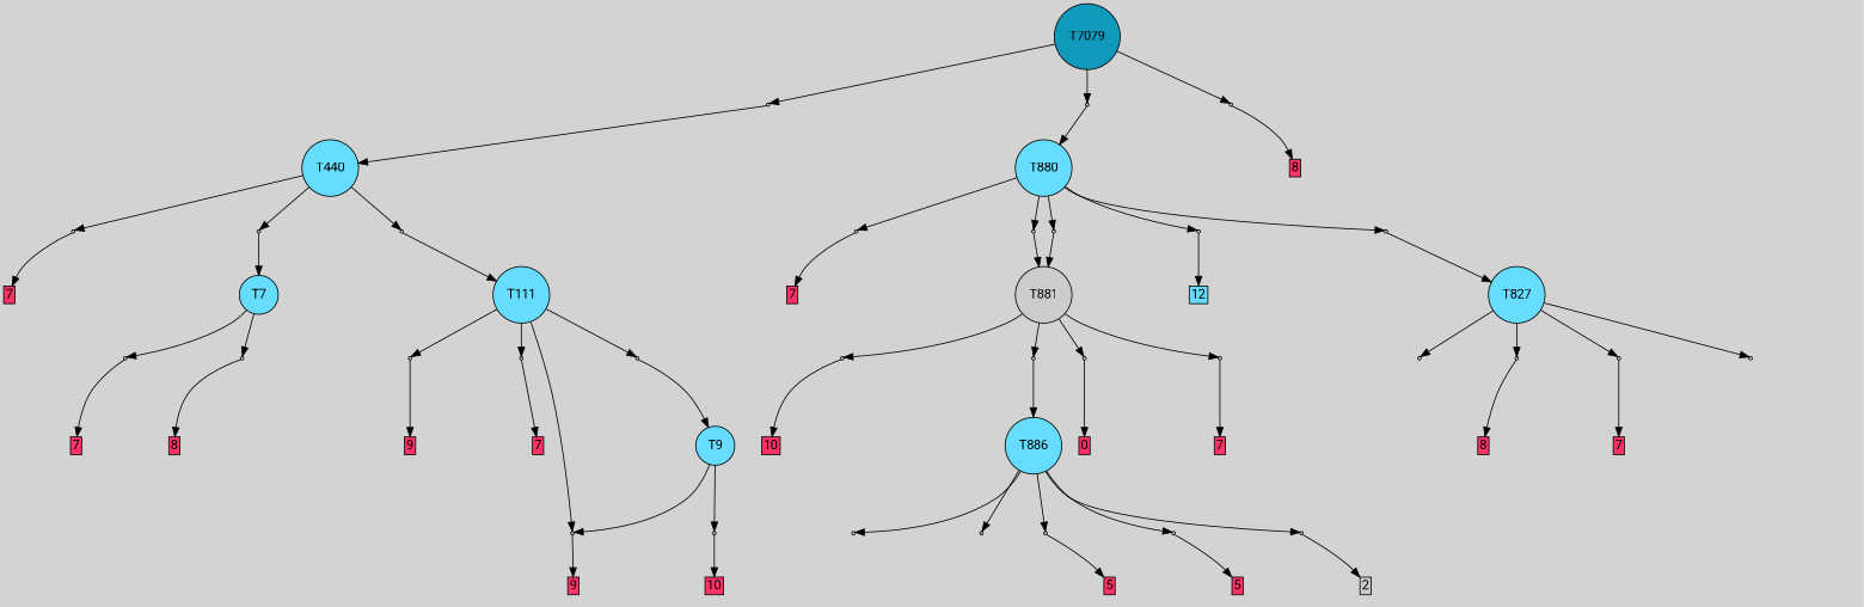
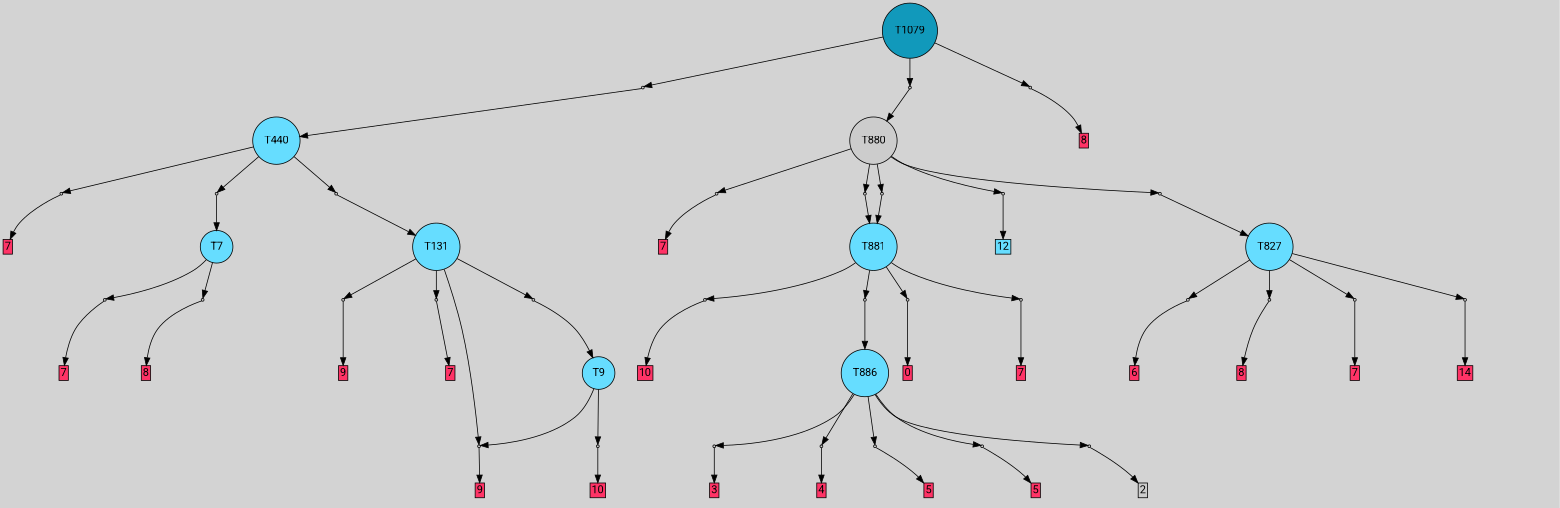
  digraph {
    bgcolor=lightgray
    fontname=Roboto
    node [fillcolor="#cccccc" fontname=Roboto shape=box style=filled]
    edge [fontname=Roboto]
-   T1079 [fillcolor="#1199bb" shape=circle label=T7079]
+   T1079 [fillcolor="#1199bb" shape=circle]
    P24719 [shape=point]
    P24720 [shape=point]
    P24721 [shape=point]
    T7 [fillcolor="#66ddff" shape=circle]
    P24691 [shape=point]
    P24692 [shape=point]
    I24691 [style=invis fillcolor=""]
    n9 [fillcolor="#ff3366" height=0 label=7 margin=0.03 width=0]
    n10 [label="10|0&2|0#1|0&#92;n" style=invis fillcolor=""]
    n11 [fillcolor="#ff3366" height=0 label=8 margin=0.03 width=0]
    T9 [fillcolor="#66ddff" shape=circle]
    P24693 [shape=point]
    P24694 [shape=point]
    n15 [label="11|4&2|0#1|6&#92;n2|0&2|0#0|4&#92;n" style=invis fillcolor=""]
    n16 [fillcolor="#ff3366" height=0 label=9 margin=0.03 width=0]
    n17 [label="11|0&2|0#2|5&#92;n" style=invis fillcolor=""]
    n18 [fillcolor="#ff3366" height=0 label=10 margin=0.03 width=0]
-   T111 [fillcolor="#66ddff" shape=circle]
+   T111 [fillcolor="#66ddff" shape=circle label=T131]
    P24695 [shape=point]
    P24696 [shape=point]
    P24697 [shape=point]
    n23 [label="9|0&0|2#0|0&#92;n4|0&2|4#0|0&#92;n" style=invis fillcolor=""]
    n24 [label="5|0&2|0#2|2&#92;n" style=invis fillcolor=""]
    n25 [fillcolor="#ff3366" height=0 label=9 margin=0.03 width=0]
    n26 [label="8|7&2|4#0|5&#92;n3|0&0|7#0|1&#92;n" style=invis fillcolor=""]
    n27 [fillcolor="#ff3366" height=0 label=7 margin=0.03 width=0]
    T440 [fillcolor="#66ddff" shape=circle]
    P24698 [shape=point]
    P24699 [shape=point]
    P24700 [shape=point]
    n32 [label="10|0&2|3#1|5&#92;n" style=invis fillcolor=""]
    n33 [label="2|0&2|3#2|0&#92;n" style=invis fillcolor=""]
    n34 [label="3|0&0|7#0|1&#92;n" style=invis fillcolor=""]
    n35 [fillcolor="#ff3366" height=0 label=7 margin=0.03 width=0]
    n36 [fillcolor="#66ddff" label=T827 shape=circle]
    P24701 [shape=point]
    P24706 [shape=point]
    P24707 [shape=point]
    P24710 [shape=point]
    n41 [label="3|0&0|7#0|1&#92;n" style=invis fillcolor=""]
    n42 [fillcolor="#ff3366" height=0 label=7 margin=0.03 width=0]
    n43 [label="3|6&0|0#0|4&#92;n6|5&0|6#0|3&#92;n0|7&2|0#0|3&#92;n0|4&0|7#2|7&#92;n5|1&0|4#0|3&#92;n8|3&0|1#0|7&#92;n3|0&0|3#0|5&#92;n" style=invis fillcolor=""]
+   n44 [fillcolor="#ff3366" height=0 label=14 margin=0.03 width=0]
    n45 [label="9|0&0|1#2|0&#92;n" style=invis fillcolor=""]
+   n46 [fillcolor="#ff3366" height=0 label=6 margin=0.03 width=0]
    n47 [label="10|0&2|0#1|0&#92;n" style=invis fillcolor=""]
    n48 [fillcolor="#ff3366" height=0 label=8 margin=0.03 width=0]
-   T880 [fillcolor="#66ddff" shape=circle]
+   T880 [shape=circle]
    P24702 [shape=point]
    P24703 [shape=point]
    P24708 [shape=point]
    P24709 [shape=point]
    P24711 [shape=point]
    n55 [label="6|6&0|0#1|5&#92;n8|0&0|6#2|4&#92;n" style=invis fillcolor=""]
    n56 [fillcolor="#66ddff" height=0 label=12 margin=0.03 width=0]
-   T881 [shape=circle]
+   T881 [fillcolor="#66ddff" shape=circle]
    n58 [label="3|0&2|3#0|3&#92;n" style=invis fillcolor=""]
    n59 [label="9|0&2|0#0|1&#92;n" style=invis fillcolor=""]
    n60 [label="5|7&2|4#0|7&#92;n3|0&2|6#0|7&#92;n" style=invis fillcolor=""]
    n61 [fillcolor="#ff3366" height=0 label=7 margin=0.03 width=0]
    n62 [label="3|0&2|3#0|3&#92;n" style=invis fillcolor=""]
    P24704 [shape=point]
    P24712 [shape=point]
    P24713 [shape=point]
    P24714 [shape=point]
    n67 [label="7|4&2|7#0|4&#92;n10|0&0|4#1|2&#92;n" style=invis fillcolor=""]
    n68 [fillcolor="#ff3366" height=0 label=0 margin=0.03 width=0]
    n69 [label="3|0&0|7#0|1&#92;n7|7&0|0#0|4&#92;n11|0&0|7#1|6&#92;n" style=invis fillcolor=""]
    n70 [fillcolor="#ff3366" height=0 label=7 margin=0.03 width=0]
    n71 [label="10|0&2|6#1|6&#92;n" style=invis fillcolor=""]
    n72 [fillcolor="#ff3366" height=0 label=10 margin=0.03 width=0]
    n73 [fillcolor="#66ddff" label=T886 shape=circle]
    n74 [label="9|0&2|0#0|1&#92;n" style=invis fillcolor=""]
    P24705 [shape=point]
    P24715 [shape=point]
    P24716 [shape=point]
    P24717 [shape=point]
    P24718 [shape=point]
    n80 [label="4|0&0|3#2|7&#92;n" style=invis fillcolor=""]
    n81 [fillcolor="#ff3366" height=0 label=5 margin=0.03 width=0]
    n82 [label="7|0&2|5#0|4&#92;n" style=invis fillcolor=""]
    n83 [height=0 label=2 margin=0.03 width=0]
    n84 [label="11|0&2|5#2|1&#92;n" style=invis fillcolor=""]
+   n85 [fillcolor="#ff3366" height=0 label=3 margin=0.03 width=0]
    n86 [label="1|0&2|5#2|1&#92;n" style=invis fillcolor=""]
+   n87 [fillcolor="#ff3366" height=0 label=4 margin=0.03 width=0]
    n88 [label="8|0&0|3#1|4&#92;n" style=invis fillcolor=""]
    n89 [fillcolor="#ff3366" height=0 label=5 margin=0.03 width=0]
    n90 [label="1|0&2|2#2|0&#92;n" style=invis fillcolor=""]
    n91 [label="3|0&2|6#0|7&#92;n" style=invis fillcolor=""]
    n92 [label="6|0&2|2#0|1&#92;n" style=invis fillcolor=""]
    n93 [fillcolor="#ff3366" height=0 label=8 margin=0.03 width=0]
    subgraph sub_1 {
      rank=same
      T1079
    }
    T1079 -> P24719
    T1079 -> P24720
    T1079 -> P24721
    P24719 -> T440
    P24719 -> n90 [style=invis]
    P24720 -> T880
    P24720 -> n91 [style=invis]
    P24721 -> n92 [style=invis]
    P24721 -> n93
    T7 -> P24691
    T7 -> P24692
    P24691 -> I24691 [style=invis]
    P24691 -> n9
    P24692 -> n10 [style=invis]
    P24692 -> n11
    T9 -> P24693
    T9 -> P24694
    P24693 -> n15 [style=invis]
    P24693 -> n16
    P24694 -> n17 [style=invis]
    P24694 -> n18
    T111 -> P24693
    T111 -> P24695
    T111 -> P24696
    T111 -> P24697
    P24695 -> T9
    P24695 -> n23 [style=invis]
    P24696 -> n24 [style=invis]
    P24696 -> n25
    P24697 -> n26 [style=invis]
    P24697 -> n27
    T440 -> P24698
    T440 -> P24699
    T440 -> P24700
    P24698 -> T7
    P24698 -> n32 [style=invis]
    P24699 -> T111
    P24699 -> n33 [style=invis]
    P24700 -> n34 [style=invis]
    P24700 -> n35
    n36 -> P24701
    n36 -> P24706
    n36 -> P24707
    n36 -> P24710
    P24701 -> n41 [style=invis]
    P24701 -> n42
    P24706 -> n43 [style=invis]
+   P24706 -> n44
    P24707 -> n45 [style=invis]
+   P24707 -> n46
    P24710 -> n47 [style=invis]
    P24710 -> n48
    T880 -> P24702
    T880 -> P24703
    T880 -> P24708
    T880 -> P24709
    T880 -> P24711
    P24702 -> n55 [style=invis]
    P24702 -> n56
    P24703 -> T881
    P24703 -> n58 [style=invis]
    P24708 -> n36
    P24708 -> n59 [style=invis]
    P24709 -> n60 [style=invis]
    P24709 -> n61
    P24711 -> T881
    P24711 -> n62 [style=invis]
    T881 -> P24704
    T881 -> P24712
    T881 -> P24713
    T881 -> P24714
    P24704 -> n67 [style=invis]
    P24704 -> n68
    P24712 -> n69 [style=invis]
    P24712 -> n70
    P24713 -> n71 [style=invis]
    P24713 -> n72
    P24714 -> n73
    P24714 -> n74 [style=invis]
    n73 -> P24705
    n73 -> P24715
    n73 -> P24716
    n73 -> P24717
    n73 -> P24718
    P24705 -> n80 [style=invis]
    P24705 -> n81
    P24715 -> n82 [style=invis]
    P24715 -> n83
    P24716 -> n84 [style=invis]
+   P24716 -> n85
    P24717 -> n86 [style=invis]
+   P24717 -> n87
    P24718 -> n88 [style=invis]
    P24718 -> n89
  }
